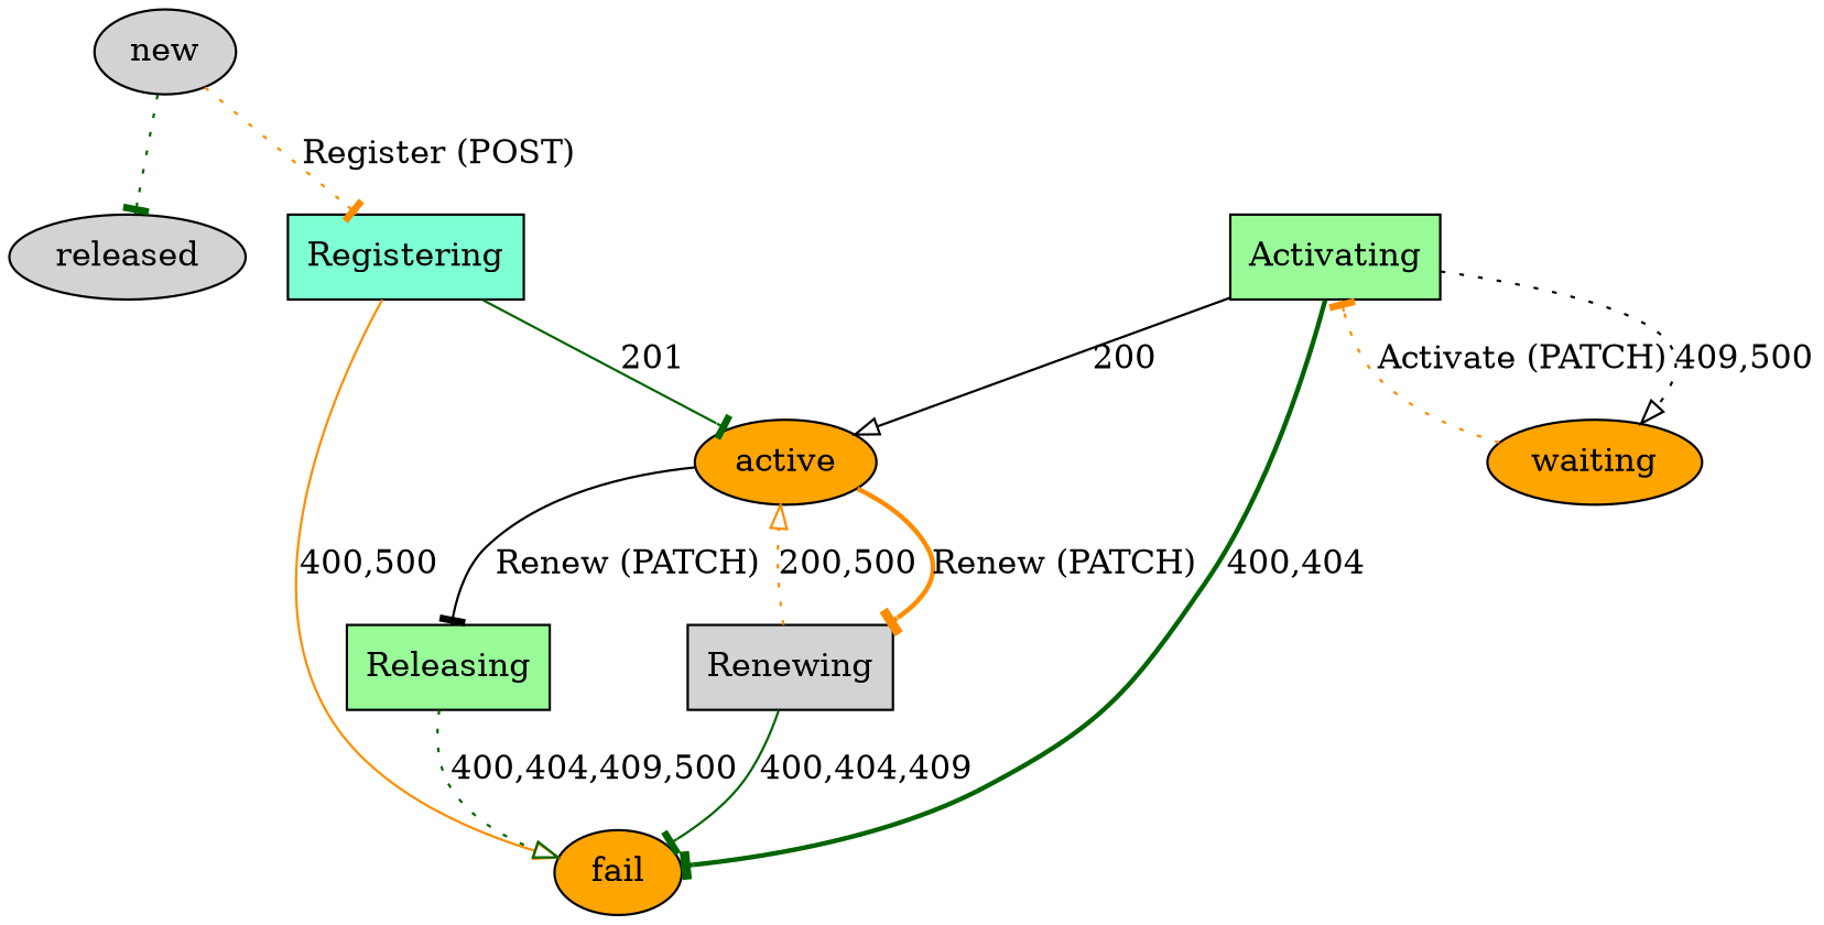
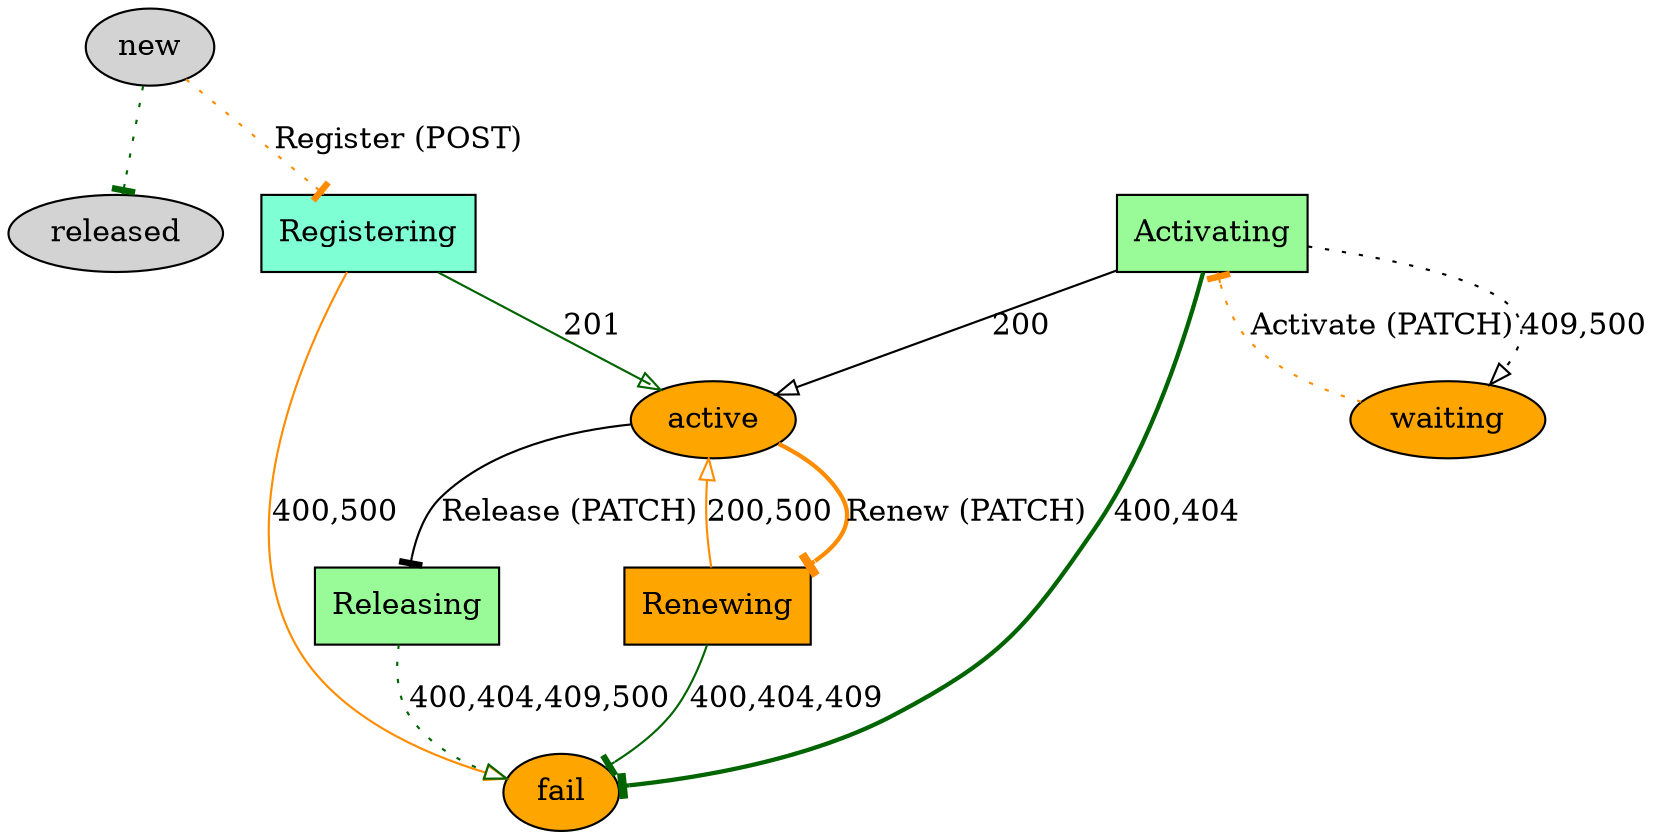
  digraph {
    node [fillcolor=lightgrey shape=oval style=filled]
    edge [arrowhead=tee color=darkgreen style=solid]
    new
    waiting [fillcolor=orange]
    active [fillcolor=orange]
    released
    fail [fillcolor=orange]
    Registering [fillcolor=aquamarine shape=box]
    Activating [fillcolor=palegreen shape=box]
    Releasing [fillcolor=palegreen shape=box]
-   Renewing [shape=box]
+   Renewing [fillcolor=orange shape=box]
    subgraph sub_1 {
      new
      waiting
      active
      released
      fail
    }
    subgraph sub_2 {
      Registering
      Activating
      Releasing
      Renewing
    }
    new -> released [style=dotted]
    new -> Registering [color=darkorange label="Register (POST)" style=dotted]
    waiting -> Activating [color=darkorange label="Activate (PATCH)" style=dotted]
-   active -> Releasing [color=black label="Renew (PATCH)"]
+   active -> Releasing [color=black label="Release (PATCH)"]
    active -> Renewing [color=darkorange label="Renew (PATCH)" style=bold]
-   Registering -> active [label=201]
+   Registering -> active [arrowhead=onormal label=201]
    Registering -> fail [arrowhead=onormal color=darkorange label="400,500"]
    Activating -> waiting [arrowhead=onormal color=black label="409,500" style=dotted]
    Activating -> active [arrowhead=onormal color=black label=200]
    Activating -> fail [label="400,404" style=bold]
    Releasing -> fail [arrowhead=onormal label="400,404,409,500" style=dotted]
-   Renewing -> active [arrowhead=onormal color=darkorange label="200,500" style=dotted]
+   Renewing -> active [arrowhead=onormal color=darkorange label="200,500"]
    Renewing -> fail [label="400,404,409"]
  }
